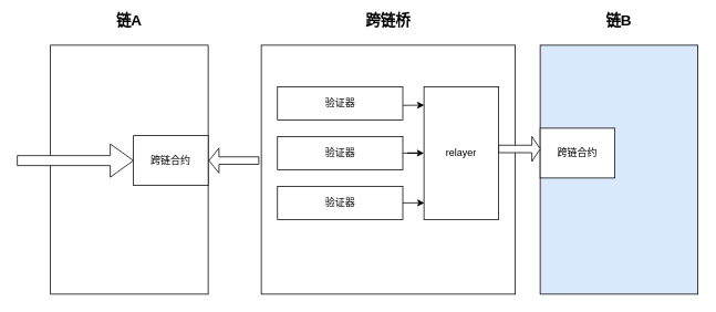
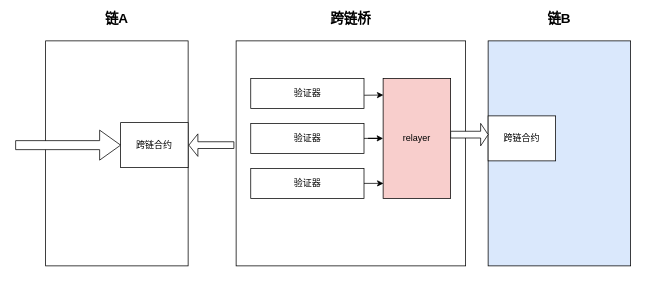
  <mxCell id="0" />
  <mxCell id="1" parent="0" />
  <mxCell id="2" value="&lt;h2&gt;链A&lt;/h2&gt;" style="rounded=0;whiteSpace=wrap;html=1;align=center;labelPosition=center;verticalLabelPosition=top;verticalAlign=bottom;" vertex="1" parent="1"><mxGeometry x="60" y="20" width="190" height="300" as="geometry" /></mxCell>
  <mxCell id="3" value="&lt;h2&gt;跨链桥&lt;/h2&gt;" style="rounded=0;whiteSpace=wrap;html=1;align=center;labelPosition=center;verticalLabelPosition=top;verticalAlign=bottom;" vertex="1" parent="1"><mxGeometry x="314" y="20" width="306" height="300" as="geometry" /></mxCell>
  <mxCell id="4" value="&lt;h2&gt;链B&lt;/h2&gt;" style="rounded=0;whiteSpace=wrap;html=1;align=center;labelPosition=center;verticalLabelPosition=top;verticalAlign=bottom;fillColor=#dae8fc;" vertex="1" parent="1"><mxGeometry x="650" y="20" width="190" height="300" as="geometry" /></mxCell>
  <mxCell id="5" value="跨链合约" style="rounded=0;whiteSpace=wrap;html=1;" vertex="1" parent="1"><mxGeometry x="160" y="129" width="90" height="60" as="geometry" /></mxCell>
  <mxCell id="6" value="" style="shape=singleArrow;whiteSpace=wrap;html=1;" vertex="1" parent="1"><mxGeometry x="20" y="139" width="140" height="40" as="geometry" /></mxCell>
  <mxCell id="7" value="验证器" style="rounded=0;whiteSpace=wrap;html=1;" vertex="1" parent="1"><mxGeometry x="333.5" y="70" width="151" height="40" as="geometry" /></mxCell>
  <mxCell id="8" value="" style="edgeStyle=orthogonalEdgeStyle;rounded=0;orthogonalLoop=1;jettySize=auto;html=1;" edge="1" parent="1" source="9" target="11"><mxGeometry relative="1" as="geometry" /></mxCell>
  <mxCell id="9" value="验证器" style="rounded=0;whiteSpace=wrap;html=1;" vertex="1" parent="1"><mxGeometry x="333.5" y="130" width="151" height="40" as="geometry" /></mxCell>
  <mxCell id="10" value="验证器" style="rounded=0;whiteSpace=wrap;html=1;" vertex="1" parent="1"><mxGeometry x="333.5" y="190" width="151" height="40" as="geometry" /></mxCell>
- <mxCell id="11" value="relayer" style="rounded=0;whiteSpace=wrap;html=1;" vertex="1" parent="1"><mxGeometry x="510" y="70" width="90" height="160" as="geometry" /></mxCell>
+ <mxCell id="11" value="relayer" style="rounded=0;whiteSpace=wrap;html=1;fillColor=#f8cecc;" vertex="1" parent="1"><mxGeometry x="510" y="70" width="90" height="160" as="geometry" /></mxCell>
  <mxCell id="12" value="" style="endArrow=classic;html=1;rounded=0;exitX=1.002;exitY=0.562;exitDx=0;exitDy=0;exitPerimeter=0;entryX=0.004;entryY=0.139;entryDx=0;entryDy=0;entryPerimeter=0;" edge="1" parent="1" source="7" target="11"><mxGeometry width="50" height="50" relative="1" as="geometry"><mxPoint x="490" y="90" as="sourcePoint" /><mxPoint x="510" y="70" as="targetPoint" /></mxGeometry></mxCell>
  <mxCell id="13" value="" style="edgeStyle=orthogonalEdgeStyle;rounded=0;orthogonalLoop=1;jettySize=auto;html=1;exitX=1;exitY=0.5;exitDx=0;exitDy=0;entryX=0.006;entryY=0.872;entryDx=0;entryDy=0;entryPerimeter=0;" edge="1" parent="1" source="10" target="11"><mxGeometry relative="1" as="geometry"><mxPoint x="495" y="160" as="sourcePoint" /><mxPoint x="520" y="160" as="targetPoint" /></mxGeometry></mxCell>
  <mxCell id="14" value="跨链合约" style="rounded=0;whiteSpace=wrap;html=1;" vertex="1" parent="1"><mxGeometry x="650" y="120" width="90" height="60" as="geometry" /></mxCell>
  <mxCell id="15" value="" style="shape=singleArrow;whiteSpace=wrap;html=1;" vertex="1" parent="1"><mxGeometry x="600" y="130" width="50" height="30" as="geometry" /></mxCell>
  <mxCell id="16" value="" style="shape=singleArrow;whiteSpace=wrap;html=1;rotation=-180;" vertex="1" parent="1"><mxGeometry x="251" y="144" width="60" height="30" as="geometry" /></mxCell>
